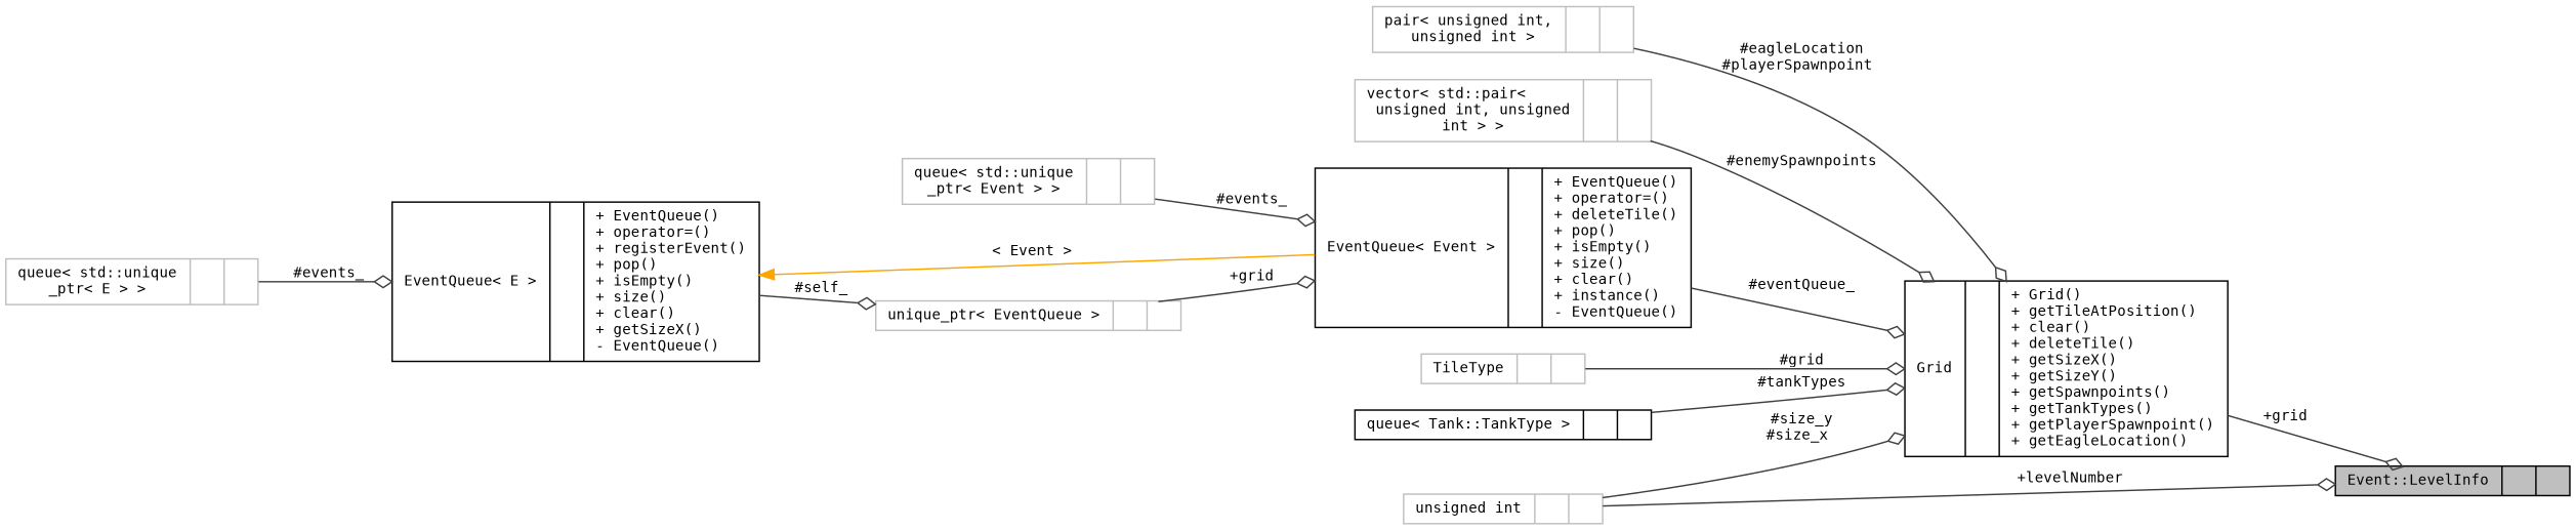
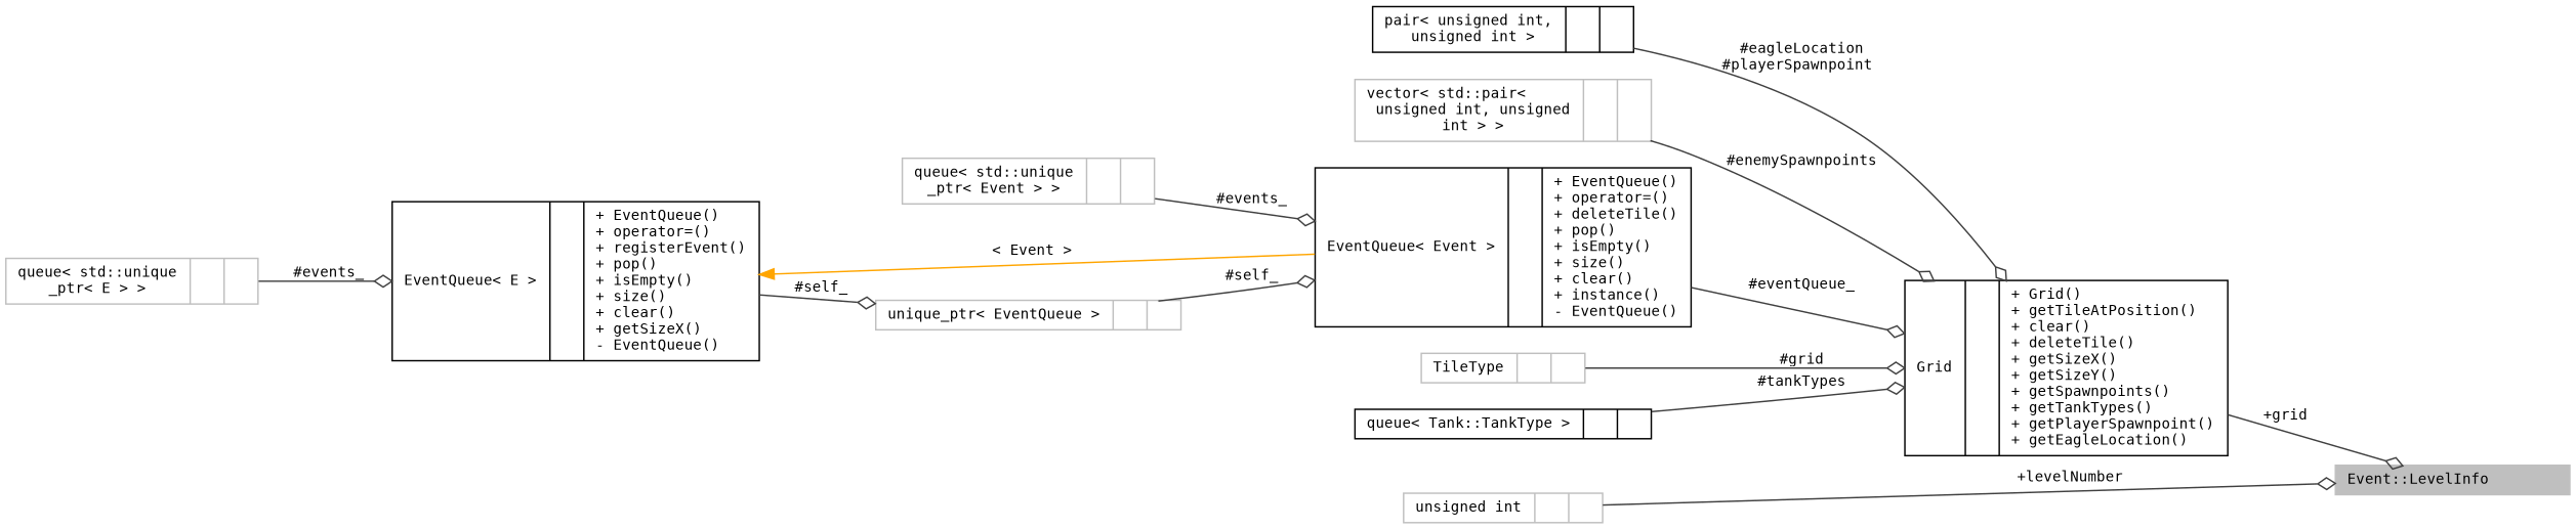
  digraph {
    fontname="DejaVu Sans Mono"
    rankdir=LR
    node [color=grey75 fontname="DejaVu Sans Mono" fontsize=10 shape=record]
    edge [arrowhead=odiamond color=grey25 fontname="DejaVu Sans Mono" fontsize=10 labelfontname=Helvetica labelfontsize=10 style=solid]
-   n1 [color=black fillcolor=grey75 fontcolor=black height=0.2 label="{Event::LevelInfo\n||}" style=filled width=0.4]
+   n1 [fillcolor=grey75 fontcolor=black height=0.2 label="{Event::LevelInfo\n||}" style=filled width=0.4]
    n2 [color=black height=0.2 label="{Grid\n||+ Grid()\l+ getTileAtPosition()\l+ clear()\l+ deleteTile()\l+ getSizeX()\l+ getSizeY()\l+ getSpawnpoints()\l+ getTankTypes()\l+ getPlayerSpawnpoint()\l+ getEagleLocation()\l}" width=0.4]
    n3 [height=0.2 label="{vector\< std::pair\<\l unsigned int, unsigned\l int \> \>\n||}" width=0.4]
    n4 [color=black height=0.2 label="{EventQueue\< Event \>\n||+ EventQueue()\l+ operator=()\l+ deleteTile()\l+ pop()\l+ isEmpty()\l+ size()\l+ clear()\l+ instance()\l- EventQueue()\l}" width=0.4]
    n5 [height=0.2 label="{queue\< std::unique\l_ptr\< Event \> \>\n||}" width=0.4]
    n6 [height=0.2 label="{unique_ptr\< EventQueue \>\n||}" width=0.4]
    n7 [color=black height=0.2 label="{EventQueue\< E \>\n||+ EventQueue()\l+ operator=()\l+ registerEvent()\l+ pop()\l+ isEmpty()\l+ size()\l+ clear()\l+ getSizeX()\l- EventQueue()\l}" width=0.4]
    n8 [height=0.2 label="{queue\< std::unique\l_ptr\< E \> \>\n||}" width=0.4]
    n9 [height=0.2 label="{TileType\n||}" width=0.4]
    n10 [height=0.2 label="{unsigned int\n||}" width=0.4]
    n11 [color=black height=0.2 label="{queue\< Tank::TankType \>\n||}" width=0.4]
-   n12 [height=0.2 label="{pair\< unsigned int,\l unsigned int \>\n||}" width=0.4]
+   n12 [color=black height=0.2 label="{pair\< unsigned int,\l unsigned int \>\n||}" width=0.4]
    n2 -> n1 [label=" +grid"]
    n3 -> n2 [label=" #enemySpawnpoints"]
    n4 -> n2 [label=" #eventQueue_"]
    n5 -> n4 [label=" #events_"]
-   n6 -> n4 [label=" +grid"]
+   n6 -> n4 [label=" #self_"]
    n7 -> n4 [color=orange dir=back label=" \< Event \>" arrowhead=""]
    n7 -> n6 [label=" #self_"]
    n8 -> n7 [label=" #events_"]
    n9 -> n2 [label=" #grid"]
    n10 -> n1 [label=" +levelNumber"]
-   n10 -> n2 [label=" #size_y\n#size_x"]
    n11 -> n2 [label=" #tankTypes"]
    n12 -> n2 [label=" #eagleLocation\n#playerSpawnpoint"]
  }
